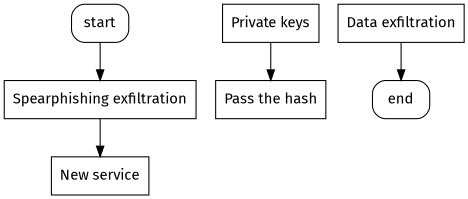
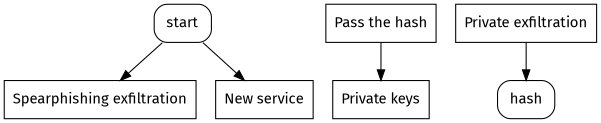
  digraph {
    fontname="Fira Sans"
    node [fontname="Fira Sans" shape=box]
    edge [fontname="Fira Sans"]
    n1 [label=start style=rounded]
    n2 [label="Spearphishing exfiltration"]
    n3 [label="New service"]
    n4 [label="Private keys"]
    n5 [label="Pass the hash"]
-   n6 [label="Data exfiltration"]
-   n7 [label=end style=rounded]
+   n6 [label="Private exfiltration"]
+   n7 [label=hash style=rounded]
    n1 -> n2
-   n2 -> n3
-   n4 -> n5
+   n1 -> n3
+   n5 -> n4
    n6 -> n7
  }
